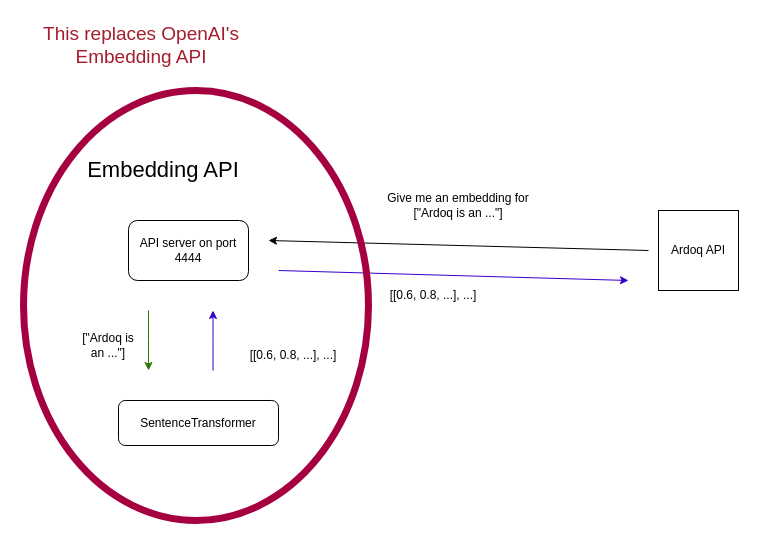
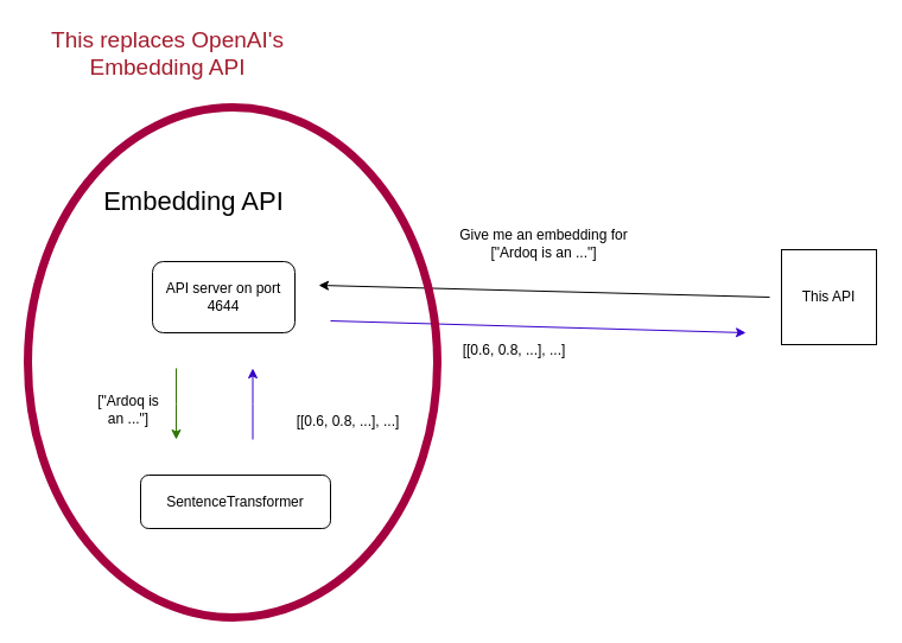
  <mxCell id="0" />
  <mxCell id="1" parent="0" />
  <mxCell id="2" value="&lt;font style=&quot;font-size: 22px;&quot;&gt;Embedding API&lt;/font&gt;" style="text;strokeColor=none;align=center;fillColor=none;html=1;verticalAlign=middle;whiteSpace=wrap;rounded=0;" vertex="1" parent="1"><mxGeometry x="78" y="140" width="170" height="60" as="geometry" /></mxCell>
- <mxCell id="3" value="&lt;div&gt;API server on port 4444&lt;/div&gt;" style="rounded=1;whiteSpace=wrap;html=1;" vertex="1" parent="1"><mxGeometry x="128" y="220" width="120" height="60" as="geometry" /></mxCell>
+ <mxCell id="3" value="&lt;div&gt;API server on port 4644&lt;/div&gt;" style="rounded=1;whiteSpace=wrap;html=1;" vertex="1" parent="1"><mxGeometry x="128" y="220" width="120" height="60" as="geometry" /></mxCell>
  <mxCell id="4" value="" style="endArrow=classic;html=1;rounded=0;" edge="1" parent="1"><mxGeometry width="50" height="50" relative="1" as="geometry"><mxPoint x="648" y="250" as="sourcePoint" /><mxPoint x="268" y="240" as="targetPoint" /></mxGeometry></mxCell>
  <mxCell id="5" value="&lt;div&gt;Give me an embedding for&lt;/div&gt;&lt;div&gt;[&quot;Ardoq is an ...&quot;]&lt;/div&gt;" style="text;strokeColor=none;align=center;fillColor=none;html=1;verticalAlign=middle;whiteSpace=wrap;rounded=0;" vertex="1" parent="1"><mxGeometry x="328" y="190" width="260" height="30" as="geometry" /></mxCell>
  <mxCell id="6" value="&lt;br&gt;&lt;div&gt;SentenceTransformer&lt;/div&gt;&lt;div&gt;&lt;br&gt;&lt;/div&gt;" style="rounded=1;whiteSpace=wrap;html=1;" vertex="1" parent="1"><mxGeometry x="118" y="400" width="160" height="45" as="geometry" /></mxCell>
  <mxCell id="7" value="" style="endArrow=classic;html=1;rounded=0;fillColor=#60a917;strokeColor=#2D7600;" edge="1" parent="1"><mxGeometry width="50" height="50" relative="1" as="geometry"><mxPoint x="148" y="310" as="sourcePoint" /><mxPoint x="148" y="370" as="targetPoint" /><Array as="points"><mxPoint x="148" y="340" /></Array></mxGeometry></mxCell>
  <mxCell id="8" value="" style="endArrow=classic;html=1;rounded=0;fillColor=#6a00ff;strokeColor=#3700CC;" edge="1" parent="1"><mxGeometry width="50" height="50" relative="1" as="geometry"><mxPoint x="212.5" y="370" as="sourcePoint" /><mxPoint x="212.5" y="310" as="targetPoint" /><Array as="points"><mxPoint x="212.5" y="340" /></Array></mxGeometry></mxCell>
  <mxCell id="9" value="[[0.6, 0.8, ...], ...]" style="text;strokeColor=none;align=center;fillColor=none;html=1;verticalAlign=middle;whiteSpace=wrap;rounded=0;" vertex="1" parent="1"><mxGeometry x="248" y="340" width="90" height="30" as="geometry" /></mxCell>
- <mxCell id="10" value="Ardoq API" style="whiteSpace=wrap;html=1;aspect=fixed;" vertex="1" parent="1"><mxGeometry x="658" y="210" width="80" height="80" as="geometry" /></mxCell>
+ <mxCell id="10" value="This API" style="whiteSpace=wrap;html=1;aspect=fixed;" vertex="1" parent="1"><mxGeometry x="658" y="210" width="80" height="80" as="geometry" /></mxCell>
  <mxCell id="11" value="&lt;div&gt;[&quot;Ardoq is an ...&quot;]&lt;/div&gt;" style="text;strokeColor=none;align=center;fillColor=none;html=1;verticalAlign=middle;whiteSpace=wrap;rounded=0;" vertex="1" parent="1"><mxGeometry x="78" y="330" width="60" height="30" as="geometry" /></mxCell>
  <mxCell id="12" value="[[0.6, 0.8, ...], ...]" style="text;strokeColor=none;align=center;fillColor=none;html=1;verticalAlign=middle;whiteSpace=wrap;rounded=0;" vertex="1" parent="1"><mxGeometry x="388" y="280" width="90" height="30" as="geometry" /></mxCell>
  <mxCell id="13" value="" style="endArrow=classic;html=1;rounded=0;fillColor=#6a00ff;strokeColor=#3700CC;" edge="1" parent="1"><mxGeometry width="50" height="50" relative="1" as="geometry"><mxPoint x="278" y="270" as="sourcePoint" /><mxPoint x="628" y="280" as="targetPoint" /><Array as="points" /></mxGeometry></mxCell>
  <mxCell id="14" value="" style="ellipse;whiteSpace=wrap;html=1;fillColor=none;fontColor=#ffffff;strokeColor=#A50040;strokeWidth=7;" vertex="1" parent="1"><mxGeometry x="23" y="90" width="345" height="430" as="geometry" /></mxCell>
  <mxCell id="15" value="&lt;font color=&quot;#a51d2d&quot; style=&quot;font-size: 19px;&quot;&gt;This replaces OpenAI's Embedding API&lt;/font&gt;" style="text;strokeColor=none;align=center;fillColor=none;html=1;verticalAlign=middle;whiteSpace=wrap;rounded=0;" vertex="1" parent="1"><mxGeometry x="20.5" y="20" width="240" height="50" as="geometry" /></mxCell>
